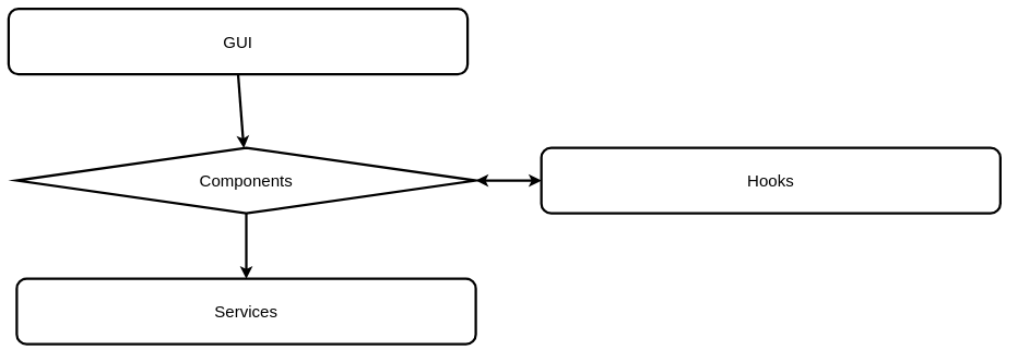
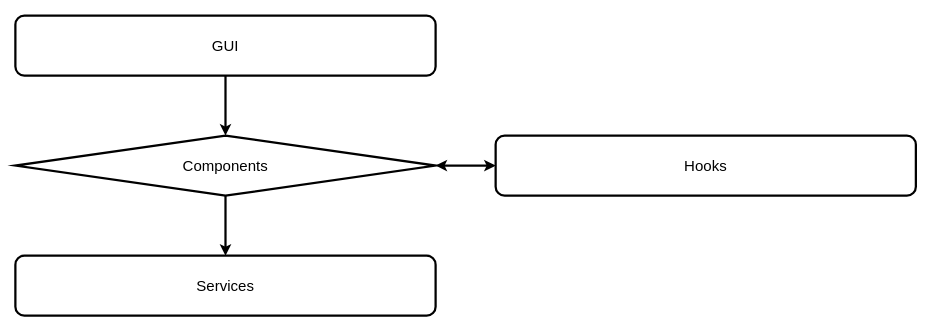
  <mxCell id="0" />
  <mxCell id="1" parent="0" />
- <mxCell id="2" value="GUI" style="whiteSpace=wrap;html=1;rounded=1;shadow=0;strokeWidth=3;fontSize=20;align=center;fillColor=#FFFFFF;" parent="1" vertex="1"><mxGeometry x="10" y="10" width="560" height="80" as="geometry" /></mxCell>
+ <mxCell id="2" value="GUI" style="whiteSpace=wrap;html=1;rounded=1;shadow=0;strokeWidth=3;fontSize=20;align=center;fillColor=#FFFFFF;" parent="1" vertex="1"><mxGeometry x="20" y="20" width="560" height="80" as="geometry" /></mxCell>
  <mxCell id="3" value="Components" style="rhombus;whiteSpace=wrap;html=1;shadow=0;strokeWidth=3;fontSize=20;align=center;fillColor=#FFFFFF;" parent="1" vertex="1"><mxGeometry x="20" y="180" width="560" height="80" as="geometry" /></mxCell>
  <mxCell id="4" value="Services" style="whiteSpace=wrap;html=1;rounded=1;shadow=0;strokeWidth=3;fontSize=20;align=center;fillColor=#FFFFFF;" parent="1" vertex="1"><mxGeometry x="20" y="340" width="560" height="80" as="geometry" /></mxCell>
  <mxCell id="5" value="" style="endArrow=classic;html=1;exitX=0.5;exitY=1;exitDx=0;exitDy=0;strokeWidth=3;" parent="1" source="2" target="3" edge="1"><mxGeometry width="50" height="50" relative="1" as="geometry"><mxPoint x="630" y="460" as="sourcePoint" /><mxPoint x="680" y="410" as="targetPoint" /></mxGeometry></mxCell>
  <mxCell id="6" value="" style="endArrow=classic;html=1;exitX=0.5;exitY=1;exitDx=0;exitDy=0;entryX=0.5;entryY=0;entryDx=0;entryDy=0;strokeWidth=3;" parent="1" source="3" target="4" edge="1"><mxGeometry width="50" height="50" relative="1" as="geometry"><mxPoint x="310" y="110" as="sourcePoint" /><mxPoint x="310" y="190" as="targetPoint" /></mxGeometry></mxCell>
  <mxCell id="7" value="Hooks" style="whiteSpace=wrap;html=1;rounded=1;shadow=0;strokeWidth=3;fontSize=20;align=center;fillColor=#FFFFFF;" parent="1" vertex="1"><mxGeometry x="660" y="180" width="560" height="80" as="geometry" /></mxCell>
  <mxCell id="8" value="" style="endArrow=classic;html=1;exitX=1;exitY=0.5;exitDx=0;exitDy=0;strokeWidth=3;entryX=0;entryY=0.5;entryDx=0;entryDy=0;startArrow=classic;startFill=1;" parent="1" source="3" target="7" edge="1"><mxGeometry width="50" height="50" relative="1" as="geometry"><mxPoint x="310" y="110" as="sourcePoint" /><mxPoint x="310" y="190" as="targetPoint" /></mxGeometry></mxCell>
